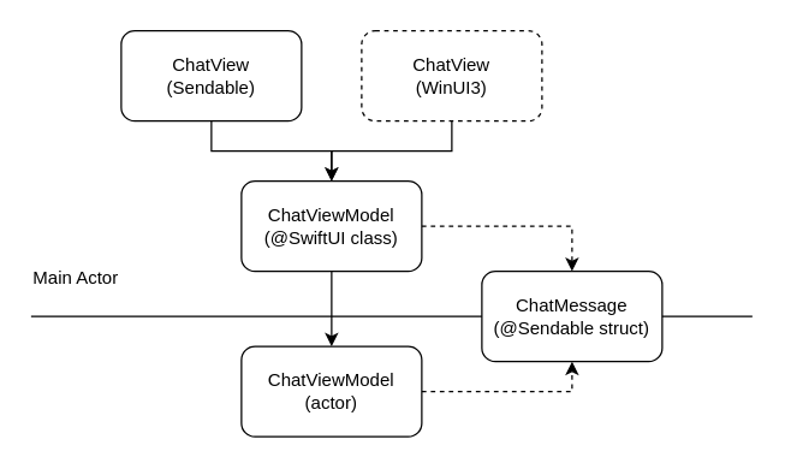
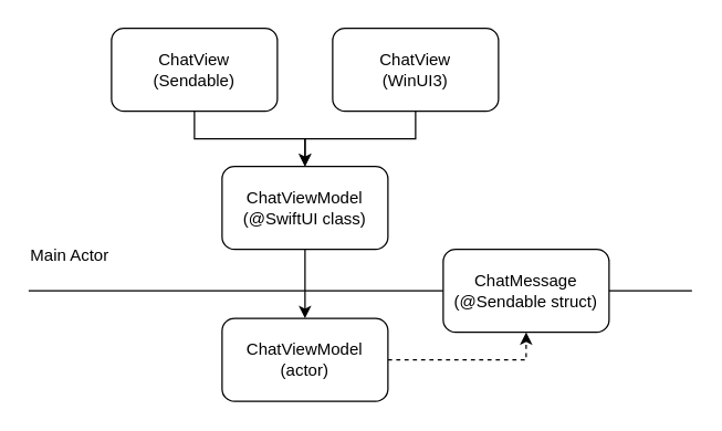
  <mxCell id="0" />
  <mxCell id="1" parent="0" />
  <mxCell id="2" style="edgeStyle=orthogonalEdgeStyle;rounded=0;orthogonalLoop=1;jettySize=auto;html=1;entryX=0.5;entryY=0;entryDx=0;entryDy=0;" edge="1" parent="1" source="3" target="8"><mxGeometry relative="1" as="geometry" /></mxCell>
  <mxCell id="3" value="ChatView&lt;div&gt;(Sendable)&lt;/div&gt;" style="rounded=1;whiteSpace=wrap;html=1;" vertex="1" parent="1"><mxGeometry x="80" y="20" width="120" height="60" as="geometry" /></mxCell>
  <mxCell id="4" style="edgeStyle=orthogonalEdgeStyle;rounded=0;orthogonalLoop=1;jettySize=auto;html=1;entryX=0.5;entryY=0;entryDx=0;entryDy=0;" edge="1" parent="1" source="5" target="8"><mxGeometry relative="1" as="geometry" /></mxCell>
- <mxCell id="5" value="ChatView&lt;div&gt;(WinUI3&lt;span style=&quot;background-color: initial;&quot;&gt;)&lt;/span&gt;&lt;/div&gt;" style="rounded=1;whiteSpace=wrap;html=1;dashed=1;" vertex="1" parent="1"><mxGeometry x="240" y="20" width="120" height="60" as="geometry" /></mxCell>
+ <mxCell id="5" value="ChatView&lt;div&gt;(WinUI3&lt;span style=&quot;background-color: initial;&quot;&gt;)&lt;/span&gt;&lt;/div&gt;" style="rounded=1;whiteSpace=wrap;html=1;" vertex="1" parent="1"><mxGeometry x="240" y="20" width="120" height="60" as="geometry" /></mxCell>
  <mxCell id="6" style="edgeStyle=orthogonalEdgeStyle;rounded=0;orthogonalLoop=1;jettySize=auto;html=1;entryX=0.5;entryY=0;entryDx=0;entryDy=0;" edge="1" parent="1" source="8" target="10"><mxGeometry relative="1" as="geometry" /></mxCell>
- <mxCell id="7" style="edgeStyle=orthogonalEdgeStyle;rounded=0;orthogonalLoop=1;jettySize=auto;html=1;entryX=0.5;entryY=0;entryDx=0;entryDy=0;dashed=1;" edge="1" parent="1" source="8" target="13"><mxGeometry relative="1" as="geometry" /></mxCell>
  <mxCell id="8" value="ChatViewModel&lt;div&gt;(@SwiftUI class)&lt;/div&gt;" style="rounded=1;whiteSpace=wrap;html=1;" vertex="1" parent="1"><mxGeometry x="160" y="120" width="120" height="60" as="geometry" /></mxCell>
  <mxCell id="9" style="edgeStyle=orthogonalEdgeStyle;rounded=0;orthogonalLoop=1;jettySize=auto;html=1;entryX=0.5;entryY=1;entryDx=0;entryDy=0;dashed=1;" edge="1" parent="1" source="10" target="13"><mxGeometry relative="1" as="geometry" /></mxCell>
  <mxCell id="10" value="ChatViewModel&lt;div&gt;(actor)&lt;/div&gt;" style="rounded=1;whiteSpace=wrap;html=1;" vertex="1" parent="1"><mxGeometry x="160" y="230" width="120" height="60" as="geometry" /></mxCell>
  <mxCell id="11" value="" style="endArrow=none;html=1;rounded=0;" edge="1" parent="1"><mxGeometry width="50" height="50" relative="1" as="geometry"><mxPoint x="20" y="210" as="sourcePoint" /><mxPoint x="500" y="210" as="targetPoint" /></mxGeometry></mxCell>
  <mxCell id="12" value="Main Actor" style="text;html=1;align=center;verticalAlign=middle;whiteSpace=wrap;rounded=0;" vertex="1" parent="1"><mxGeometry x="20" y="170" width="60" height="30" as="geometry" /></mxCell>
  <mxCell id="13" value="ChatMessage&lt;div&gt;(@Sendable struct)&lt;/div&gt;" style="rounded=1;whiteSpace=wrap;html=1;" vertex="1" parent="1"><mxGeometry x="320" y="180" width="120" height="60" as="geometry" /></mxCell>
